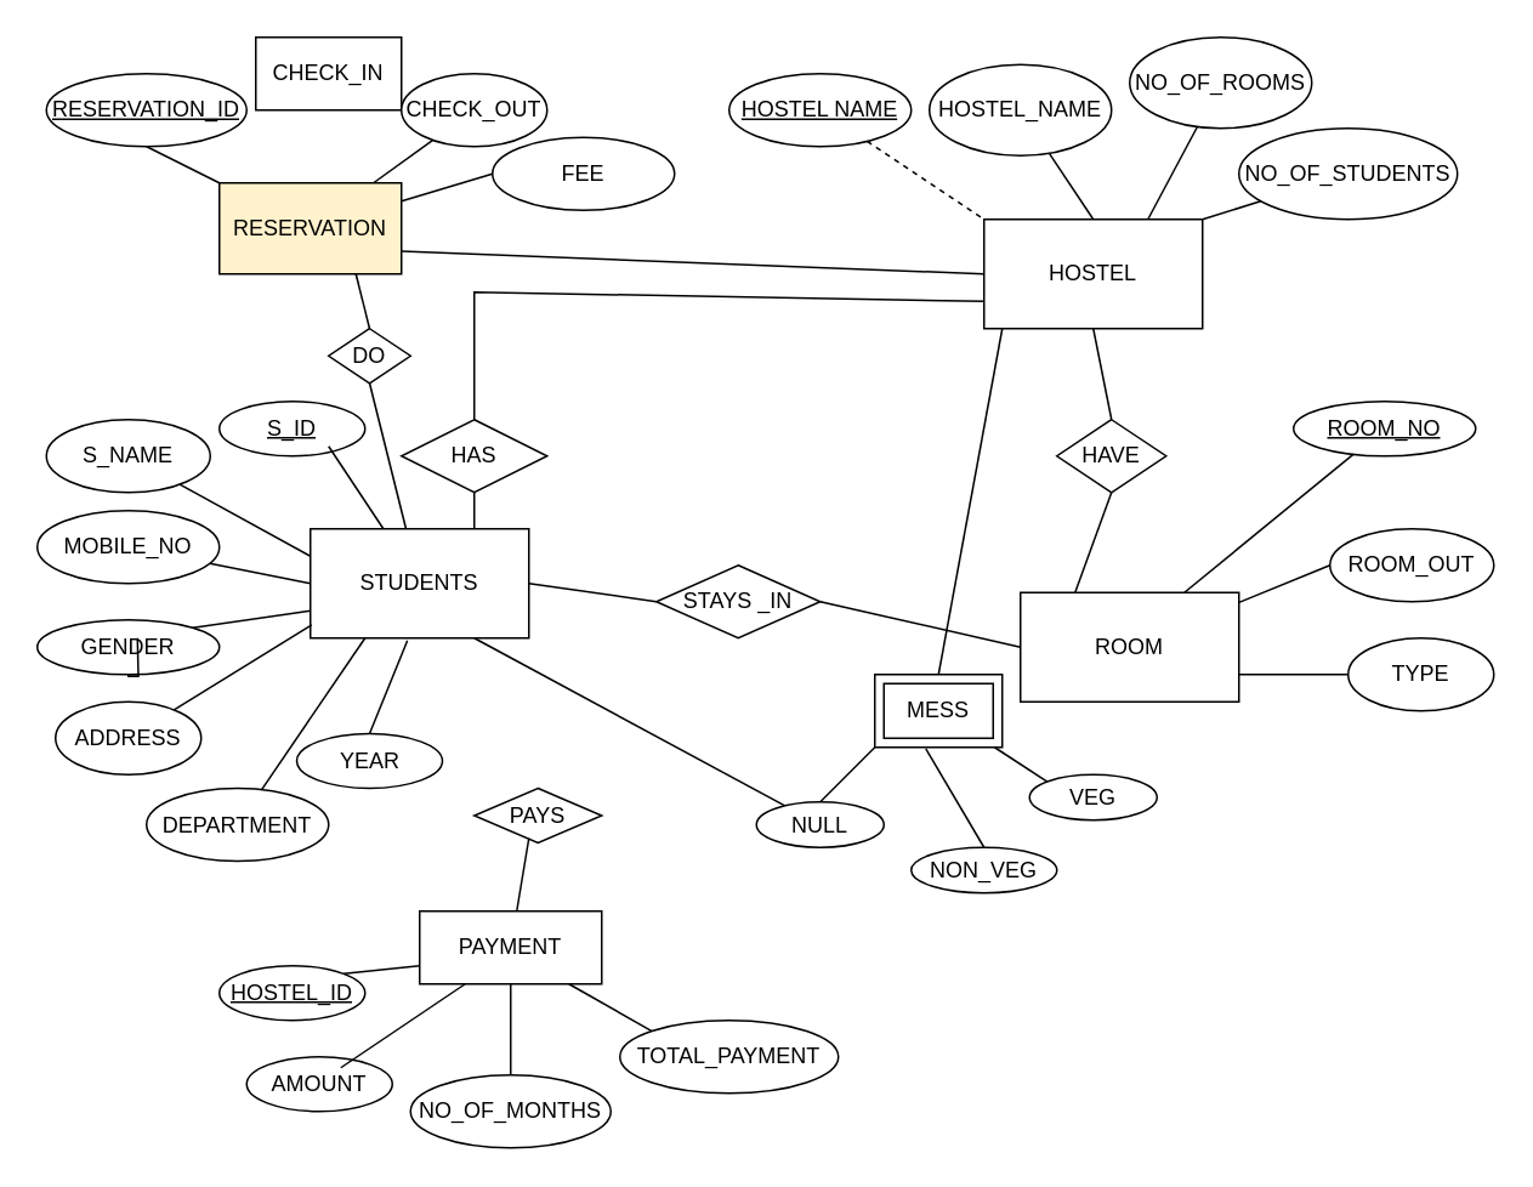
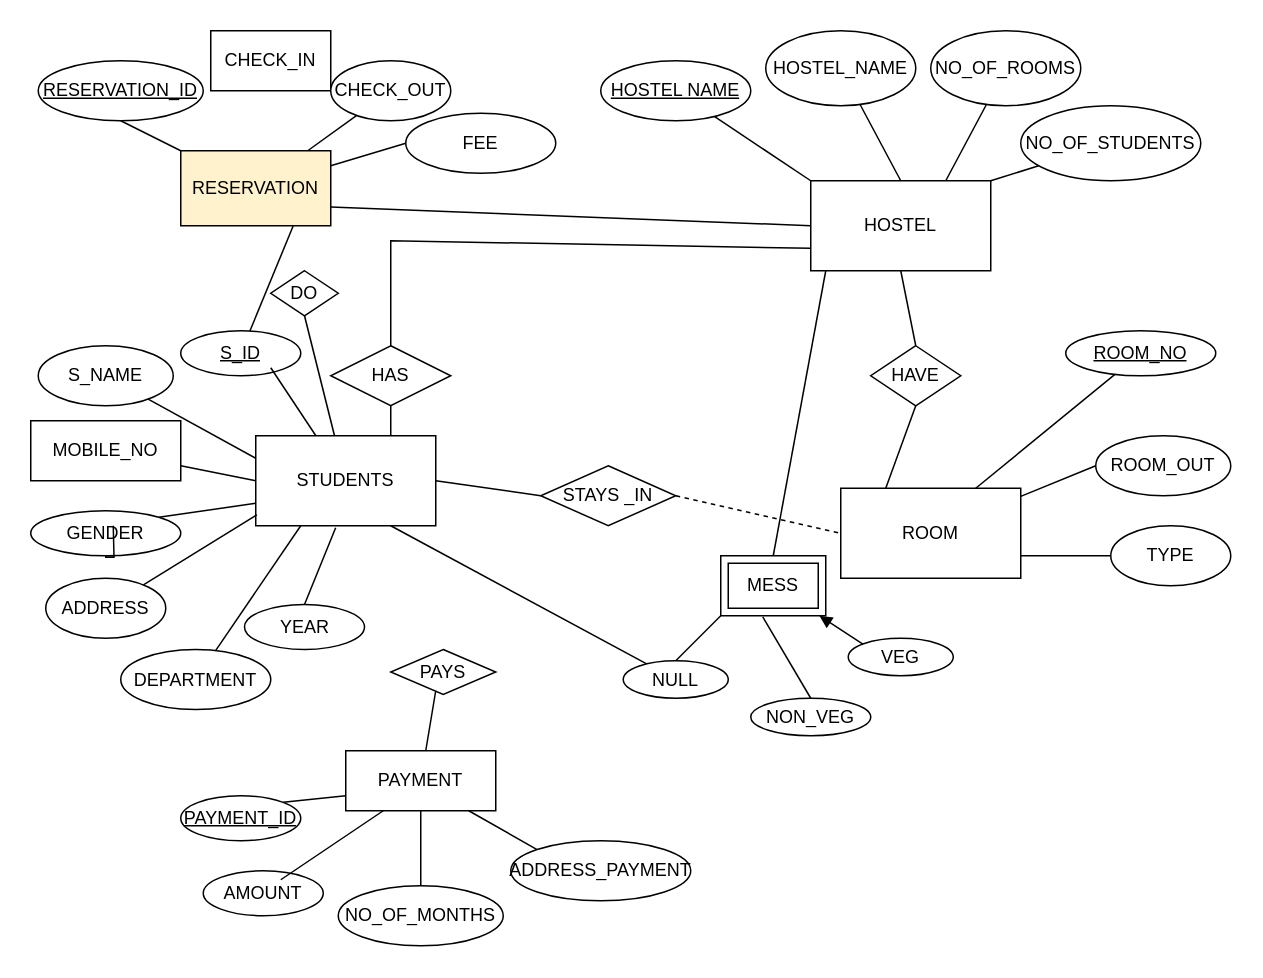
  <mxCell id="0" />
  <mxCell id="1" parent="0" />
  <mxCell id="2" value="HOSTEL" style="rounded=0;whiteSpace=wrap;html=1;direction=east;" vertex="1" parent="1"><mxGeometry x="540" y="120" width="120" height="60" as="geometry" /></mxCell>
- <mxCell id="3" value="HOSTEL_NAME" style="ellipse;whiteSpace=wrap;html=1;" vertex="1" parent="1"><mxGeometry x="510" y="35" width="100" height="50" as="geometry" /></mxCell>
+ <mxCell id="3" value="HOSTEL_NAME" style="ellipse;whiteSpace=wrap;html=1;" vertex="1" parent="1"><mxGeometry x="510" y="20" width="100" height="50" as="geometry" /></mxCell>
  <mxCell id="4" value="NO_OF_ROOMS" style="ellipse;whiteSpace=wrap;html=1;" vertex="1" parent="1"><mxGeometry x="620" y="20" width="100" height="50" as="geometry" /></mxCell>
  <mxCell id="5" value="NO_OF_STUDENTS" style="ellipse;whiteSpace=wrap;html=1;" vertex="1" parent="1"><mxGeometry x="680" y="70" width="120" height="50" as="geometry" /></mxCell>
  <mxCell id="6" value="RESERVATION" style="rounded=0;whiteSpace=wrap;html=1;fillColor=#fff2cc;" vertex="1" parent="1"><mxGeometry x="120" y="100" width="100" height="50" as="geometry" /></mxCell>
  <mxCell id="7" value="CHECK_IN" style="whiteSpace=wrap;html=1;rounded=0;" vertex="1" parent="1"><mxGeometry x="140" y="20" width="80" height="40" as="geometry" /></mxCell>
  <mxCell id="8" value="CHECK_OUT" style="ellipse;whiteSpace=wrap;html=1;" vertex="1" parent="1"><mxGeometry x="220" y="40" width="80" height="40" as="geometry" /></mxCell>
  <mxCell id="9" value="STUDENTS" style="rounded=0;whiteSpace=wrap;html=1;" vertex="1" parent="1"><mxGeometry x="170" y="290" width="120" height="60" as="geometry" /></mxCell>
  <mxCell id="10" value="ROOM" style="rounded=0;whiteSpace=wrap;html=1;" vertex="1" parent="1"><mxGeometry x="560" y="325" width="120" height="60" as="geometry" /></mxCell>
  <mxCell id="11" value="S_NAME" style="ellipse;whiteSpace=wrap;html=1;" vertex="1" parent="1"><mxGeometry x="25" y="230" width="90" height="40" as="geometry" /></mxCell>
  <mxCell id="12" value="ADDRESS" style="ellipse;whiteSpace=wrap;html=1;" vertex="1" parent="1"><mxGeometry x="30" y="385" width="80" height="40" as="geometry" /></mxCell>
  <mxCell id="13" value="DEPARTMENT" style="ellipse;whiteSpace=wrap;html=1;" vertex="1" parent="1"><mxGeometry x="80" y="432.5" width="100" height="40" as="geometry" /></mxCell>
  <mxCell id="14" value="YEAR" style="ellipse;whiteSpace=wrap;html=1;" vertex="1" parent="1"><mxGeometry x="162.5" y="402.5" width="80" height="30" as="geometry" /></mxCell>
  <mxCell id="15" value="ROOM_OUT" style="ellipse;whiteSpace=wrap;html=1;" vertex="1" parent="1"><mxGeometry x="730" y="290" width="90" height="40" as="geometry" /></mxCell>
  <mxCell id="16" value="TYPE" style="ellipse;whiteSpace=wrap;html=1;" vertex="1" parent="1"><mxGeometry x="740" y="350" width="80" height="40" as="geometry" /></mxCell>
  <mxCell id="17" style="edgeStyle=orthogonalEdgeStyle;rounded=0;orthogonalLoop=1;jettySize=auto;html=1;exitX=0.5;exitY=1;exitDx=0;exitDy=0;startArrow=none;" edge="1" parent="1" source="52"><mxGeometry relative="1" as="geometry"><mxPoint x="75" y="350" as="sourcePoint" /><mxPoint x="75" y="350" as="targetPoint" /></mxGeometry></mxCell>
  <mxCell id="18" style="edgeStyle=orthogonalEdgeStyle;rounded=0;orthogonalLoop=1;jettySize=auto;html=1;exitX=0.5;exitY=1;exitDx=0;exitDy=0;" edge="1" parent="1"><mxGeometry relative="1" as="geometry"><mxPoint x="65" y="75" as="sourcePoint" /><mxPoint x="65" y="75" as="targetPoint" /></mxGeometry></mxCell>
  <mxCell id="19" value="RESERVATION_ID" style="ellipse;whiteSpace=wrap;html=1;align=center;fontStyle=4;" vertex="1" parent="1"><mxGeometry x="25" y="40" width="110" height="40" as="geometry" /></mxCell>
  <mxCell id="20" value="HOSTEL NAME" style="ellipse;whiteSpace=wrap;html=1;align=center;fontStyle=4;" vertex="1" parent="1"><mxGeometry x="400" y="40" width="100" height="40" as="geometry" /></mxCell>
- <mxCell id="21" value="MOBILE_NO" style="ellipse;whiteSpace=wrap;html=1;align=center;" vertex="1" parent="1"><mxGeometry x="20" y="280" width="100" height="40" as="geometry" /></mxCell>
+ <mxCell id="21" value="MOBILE_NO" style="whiteSpace=wrap;html=1;align=center;rounded=0;" vertex="1" parent="1"><mxGeometry x="20" y="280" width="100" height="40" as="geometry" /></mxCell>
  <mxCell id="22" value="S_ID" style="ellipse;whiteSpace=wrap;html=1;align=center;fontStyle=4;" vertex="1" parent="1"><mxGeometry x="120" y="220" width="80" height="30" as="geometry" /></mxCell>
  <mxCell id="23" value="ROOM_NO" style="ellipse;whiteSpace=wrap;html=1;align=center;fontStyle=4;" vertex="1" parent="1"><mxGeometry x="710" y="220" width="100" height="30" as="geometry" /></mxCell>
  <mxCell id="24" value="" style="endArrow=none;html=1;rounded=0;exitX=0.5;exitY=1;exitDx=0;exitDy=0;" edge="1" parent="1" source="19" target="6"><mxGeometry relative="1" as="geometry"><mxPoint x="380" y="230" as="sourcePoint" /><mxPoint x="540" y="230" as="targetPoint" /></mxGeometry></mxCell>
  <mxCell id="25" value="" style="endArrow=none;html=1;rounded=0;" edge="1" parent="1" source="8" target="6"><mxGeometry relative="1" as="geometry"><mxPoint x="380" y="230" as="sourcePoint" /><mxPoint x="540" y="230" as="targetPoint" /></mxGeometry></mxCell>
- <mxCell id="26" value="" style="endArrow=none;html=1;rounded=0;entryX=0;entryY=0;entryDx=0;entryDy=0;dashed=1;" edge="1" parent="1" source="20" target="2"><mxGeometry relative="1" as="geometry"><mxPoint x="380" y="230" as="sourcePoint" /><mxPoint x="540" y="230" as="targetPoint" /></mxGeometry></mxCell>
+ <mxCell id="26" value="" style="endArrow=none;html=1;rounded=0;entryX=0;entryY=0;entryDx=0;entryDy=0;" edge="1" parent="1" source="20" target="2"><mxGeometry relative="1" as="geometry"><mxPoint x="380" y="230" as="sourcePoint" /><mxPoint x="540" y="230" as="targetPoint" /></mxGeometry></mxCell>
  <mxCell id="27" value="" style="endArrow=none;html=1;rounded=0;entryX=0.5;entryY=0;entryDx=0;entryDy=0;" edge="1" parent="1" source="3" target="2"><mxGeometry relative="1" as="geometry"><mxPoint x="380" y="230" as="sourcePoint" /><mxPoint x="560" y="140" as="targetPoint" /></mxGeometry></mxCell>
  <mxCell id="28" value="" style="endArrow=none;html=1;rounded=0;entryX=0.75;entryY=0;entryDx=0;entryDy=0;" edge="1" parent="1" source="4" target="2"><mxGeometry relative="1" as="geometry"><mxPoint x="380" y="230" as="sourcePoint" /><mxPoint x="600" y="140" as="targetPoint" /></mxGeometry></mxCell>
  <mxCell id="29" value="" style="endArrow=none;html=1;rounded=0;entryX=1;entryY=0;entryDx=0;entryDy=0;" edge="1" parent="1" source="5" target="2"><mxGeometry relative="1" as="geometry"><mxPoint x="380" y="230" as="sourcePoint" /><mxPoint x="540" y="230" as="targetPoint" /></mxGeometry></mxCell>
  <mxCell id="30" value="" style="endArrow=none;html=1;rounded=0;entryX=0;entryY=0.5;entryDx=0;entryDy=0;" edge="1" parent="1" source="21" target="9"><mxGeometry relative="1" as="geometry"><mxPoint x="380" y="350" as="sourcePoint" /><mxPoint x="540" y="350" as="targetPoint" /></mxGeometry></mxCell>
  <mxCell id="31" value="" style="endArrow=none;html=1;rounded=0;entryX=0.006;entryY=0.878;entryDx=0;entryDy=0;entryPerimeter=0;" edge="1" parent="1" source="12" target="9"><mxGeometry relative="1" as="geometry"><mxPoint x="380" y="350" as="sourcePoint" /><mxPoint x="540" y="350" as="targetPoint" /></mxGeometry></mxCell>
  <mxCell id="32" value="" style="endArrow=none;html=1;rounded=0;entryX=0;entryY=0.25;entryDx=0;entryDy=0;" edge="1" parent="1" source="11" target="9"><mxGeometry relative="1" as="geometry"><mxPoint x="380" y="350" as="sourcePoint" /><mxPoint x="540" y="350" as="targetPoint" /></mxGeometry></mxCell>
  <mxCell id="33" value="" style="endArrow=none;html=1;rounded=0;exitX=0.75;exitY=0.822;exitDx=0;exitDy=0;exitPerimeter=0;" edge="1" parent="1" source="22" target="9"><mxGeometry relative="1" as="geometry"><mxPoint x="380" y="350" as="sourcePoint" /><mxPoint x="540" y="350" as="targetPoint" /></mxGeometry></mxCell>
  <mxCell id="34" value="" style="endArrow=none;html=1;rounded=0;entryX=0.25;entryY=1;entryDx=0;entryDy=0;" edge="1" parent="1" source="13" target="9"><mxGeometry relative="1" as="geometry"><mxPoint x="380" y="350" as="sourcePoint" /><mxPoint x="540" y="350" as="targetPoint" /></mxGeometry></mxCell>
  <mxCell id="35" value="" style="endArrow=none;html=1;rounded=0;exitX=0.5;exitY=0;exitDx=0;exitDy=0;entryX=0.444;entryY=1.022;entryDx=0;entryDy=0;entryPerimeter=0;" edge="1" parent="1" source="14" target="9"><mxGeometry relative="1" as="geometry"><mxPoint x="380" y="350" as="sourcePoint" /><mxPoint x="540" y="350" as="targetPoint" /></mxGeometry></mxCell>
  <mxCell id="36" value="" style="endArrow=none;html=1;rounded=0;entryX=0.75;entryY=0;entryDx=0;entryDy=0;" edge="1" parent="1" source="23" target="10"><mxGeometry relative="1" as="geometry"><mxPoint x="640" y="260" as="sourcePoint" /><mxPoint x="540" y="310" as="targetPoint" /></mxGeometry></mxCell>
  <mxCell id="37" value="" style="endArrow=none;html=1;rounded=0;entryX=0;entryY=0.5;entryDx=0;entryDy=0;" edge="1" parent="1" source="10" target="15"><mxGeometry relative="1" as="geometry"><mxPoint x="380" y="310" as="sourcePoint" /><mxPoint x="700" y="330" as="targetPoint" /></mxGeometry></mxCell>
  <mxCell id="38" value="" style="endArrow=none;html=1;rounded=0;entryX=0;entryY=0.5;entryDx=0;entryDy=0;exitX=1;exitY=0.75;exitDx=0;exitDy=0;" edge="1" parent="1" source="10" target="16"><mxGeometry relative="1" as="geometry"><mxPoint x="670" y="360" as="sourcePoint" /><mxPoint x="540" y="290" as="targetPoint" /></mxGeometry></mxCell>
  <mxCell id="39" value="MESS" style="shape=ext;margin=3;double=1;whiteSpace=wrap;html=1;align=center;" vertex="1" parent="1"><mxGeometry x="480" y="370" width="70" height="40" as="geometry" /></mxCell>
  <mxCell id="40" value="VEG" style="ellipse;whiteSpace=wrap;html=1;align=center;" vertex="1" parent="1"><mxGeometry x="565" y="425" width="70" height="25" as="geometry" /></mxCell>
  <mxCell id="41" value="NON_VEG" style="ellipse;whiteSpace=wrap;html=1;align=center;" vertex="1" parent="1"><mxGeometry x="500" y="465" width="80" height="25" as="geometry" /></mxCell>
  <mxCell id="42" value="NULL" style="ellipse;whiteSpace=wrap;html=1;align=center;" vertex="1" parent="1"><mxGeometry x="415" y="440" width="70" height="25" as="geometry" /></mxCell>
  <mxCell id="43" value="FEE" style="ellipse;whiteSpace=wrap;html=1;align=center;" vertex="1" parent="1"><mxGeometry x="270" y="75" width="100" height="40" as="geometry" /></mxCell>
  <mxCell id="44" value="" style="endArrow=none;html=1;rounded=0;entryX=0;entryY=0.5;entryDx=0;entryDy=0;" edge="1" parent="1" source="6" target="43"><mxGeometry relative="1" as="geometry"><mxPoint x="450" y="150" as="sourcePoint" /><mxPoint x="360" y="130" as="targetPoint" /></mxGeometry></mxCell>
  <mxCell id="45" value="" style="endArrow=none;html=1;rounded=0;exitX=0.5;exitY=0;exitDx=0;exitDy=0;entryX=0;entryY=1;entryDx=0;entryDy=0;" edge="1" parent="1" source="42" target="39"><mxGeometry relative="1" as="geometry"><mxPoint x="450" y="330" as="sourcePoint" /><mxPoint x="610" y="330" as="targetPoint" /></mxGeometry></mxCell>
  <mxCell id="46" value="" style="endArrow=none;html=1;rounded=0;exitX=0.5;exitY=0;exitDx=0;exitDy=0;entryX=0.4;entryY=1.017;entryDx=0;entryDy=0;entryPerimeter=0;" edge="1" parent="1" source="41" target="39"><mxGeometry relative="1" as="geometry"><mxPoint x="450" y="330" as="sourcePoint" /><mxPoint x="490" y="440" as="targetPoint" /></mxGeometry></mxCell>
- <mxCell id="47" value="" style="endArrow=none;html=1;rounded=0;exitX=0;exitY=0;exitDx=0;exitDy=0;" edge="1" parent="1" source="40" target="39"><mxGeometry relative="1" as="geometry"><mxPoint x="450" y="330" as="sourcePoint" /><mxPoint x="610" y="330" as="targetPoint" /></mxGeometry></mxCell>
+ <mxCell id="47" value="" style="endArrow=block;html=1;rounded=0;exitX=0;exitY=0;exitDx=0;exitDy=0;" edge="1" parent="1" source="40" target="39"><mxGeometry relative="1" as="geometry"><mxPoint x="450" y="330" as="sourcePoint" /><mxPoint x="610" y="330" as="targetPoint" /></mxGeometry></mxCell>
  <mxCell id="48" value="PAYMENT" style="whiteSpace=wrap;html=1;align=center;" vertex="1" parent="1"><mxGeometry x="230" y="500" width="100" height="40" as="geometry" /></mxCell>
- <mxCell id="49" value="HOSTEL_ID" style="ellipse;whiteSpace=wrap;html=1;align=center;fontStyle=4;" vertex="1" parent="1"><mxGeometry x="120" y="530" width="80" height="30" as="geometry" /></mxCell>
+ <mxCell id="49" value="PAYMENT_ID" style="ellipse;whiteSpace=wrap;html=1;align=center;fontStyle=4;" vertex="1" parent="1"><mxGeometry x="120" y="530" width="80" height="30" as="geometry" /></mxCell>
  <mxCell id="50" value="AMOUNT" style="ellipse;whiteSpace=wrap;html=1;align=center;" vertex="1" parent="1"><mxGeometry x="135" y="580" width="80" height="30" as="geometry" /></mxCell>
  <mxCell id="51" style="edgeStyle=orthogonalEdgeStyle;rounded=0;orthogonalLoop=1;jettySize=auto;html=1;exitX=0.5;exitY=1;exitDx=0;exitDy=0;" edge="1" parent="1" source="41" target="41"><mxGeometry relative="1" as="geometry" /></mxCell>
  <mxCell id="52" value="GENDER" style="ellipse;whiteSpace=wrap;html=1;align=center;" vertex="1" parent="1"><mxGeometry x="20" y="340" width="100" height="30" as="geometry" /></mxCell>
  <mxCell id="53" value="" style="edgeStyle=orthogonalEdgeStyle;rounded=0;orthogonalLoop=1;jettySize=auto;html=1;exitX=0.5;exitY=1;exitDx=0;exitDy=0;endArrow=none;" edge="1" parent="1" target="52"><mxGeometry relative="1" as="geometry"><mxPoint x="75" y="350" as="sourcePoint" /><mxPoint x="75" y="350" as="targetPoint" /></mxGeometry></mxCell>
  <mxCell id="54" value="" style="endArrow=none;html=1;rounded=0;exitX=1;exitY=0;exitDx=0;exitDy=0;entryX=0;entryY=0.75;entryDx=0;entryDy=0;" edge="1" parent="1" source="52" target="9"><mxGeometry relative="1" as="geometry"><mxPoint x="370" y="279" as="sourcePoint" /><mxPoint x="530" y="279" as="targetPoint" /></mxGeometry></mxCell>
  <mxCell id="55" value="NO_OF_MONTHS" style="ellipse;whiteSpace=wrap;html=1;align=center;" vertex="1" parent="1"><mxGeometry x="225" y="590" width="110" height="40" as="geometry" /></mxCell>
- <mxCell id="56" value="TOTAL_PAYMENT" style="ellipse;whiteSpace=wrap;html=1;align=center;" vertex="1" parent="1"><mxGeometry x="340" y="560" width="120" height="40" as="geometry" /></mxCell>
+ <mxCell id="56" value="ADDRESS_PAYMENT" style="ellipse;whiteSpace=wrap;html=1;align=center;" vertex="1" parent="1"><mxGeometry x="340" y="560" width="120" height="40" as="geometry" /></mxCell>
  <mxCell id="57" value="" style="endArrow=none;html=1;rounded=0;exitX=1;exitY=0;exitDx=0;exitDy=0;entryX=0;entryY=0.75;entryDx=0;entryDy=0;" edge="1" parent="1" source="49" target="48"><mxGeometry relative="1" as="geometry"><mxPoint x="450" y="410" as="sourcePoint" /><mxPoint x="330" y="500" as="targetPoint" /></mxGeometry></mxCell>
  <mxCell id="58" value="" style="endArrow=none;html=1;rounded=0;entryX=0.25;entryY=1;entryDx=0;entryDy=0;exitX=0.646;exitY=0.2;exitDx=0;exitDy=0;exitPerimeter=0;" edge="1" parent="1" source="50" target="48"><mxGeometry relative="1" as="geometry"><mxPoint x="190" y="580" as="sourcePoint" /><mxPoint x="610" y="400" as="targetPoint" /></mxGeometry></mxCell>
  <mxCell id="59" value="" style="endArrow=none;html=1;rounded=0;exitX=0.5;exitY=1;exitDx=0;exitDy=0;entryX=0.5;entryY=0;entryDx=0;entryDy=0;" edge="1" parent="1" source="48" target="55"><mxGeometry relative="1" as="geometry"><mxPoint x="450" y="400" as="sourcePoint" /><mxPoint x="330" y="580" as="targetPoint" /></mxGeometry></mxCell>
  <mxCell id="60" value="" style="endArrow=none;html=1;rounded=0;exitX=0.82;exitY=1;exitDx=0;exitDy=0;exitPerimeter=0;entryX=0;entryY=0;entryDx=0;entryDy=0;" edge="1" parent="1" source="48" target="56"><mxGeometry relative="1" as="geometry"><mxPoint x="450" y="400" as="sourcePoint" /><mxPoint x="610" y="400" as="targetPoint" /></mxGeometry></mxCell>
  <mxCell id="61" value="HAS" style="shape=rhombus;perimeter=rhombusPerimeter;whiteSpace=wrap;html=1;align=center;" vertex="1" parent="1"><mxGeometry x="220" y="230" width="80" height="40" as="geometry" /></mxCell>
  <mxCell id="62" value="" style="endArrow=none;html=1;rounded=0;exitX=0.75;exitY=0;exitDx=0;exitDy=0;entryX=0.5;entryY=1;entryDx=0;entryDy=0;" edge="1" parent="1" source="9" target="61"><mxGeometry relative="1" as="geometry"><mxPoint x="280" y="260" as="sourcePoint" /><mxPoint x="440" y="260" as="targetPoint" /></mxGeometry></mxCell>
  <mxCell id="63" value="" style="endArrow=none;html=1;rounded=0;exitX=0.5;exitY=0;exitDx=0;exitDy=0;entryX=0;entryY=0.75;entryDx=0;entryDy=0;" edge="1" parent="1" source="61" target="2"><mxGeometry relative="1" as="geometry"><mxPoint x="280" y="260" as="sourcePoint" /><mxPoint x="500" y="180" as="targetPoint" /><Array as="points"><mxPoint x="260" y="160" /></Array></mxGeometry></mxCell>
  <mxCell id="64" style="edgeStyle=orthogonalEdgeStyle;rounded=0;orthogonalLoop=1;jettySize=auto;html=1;exitX=0.5;exitY=1;exitDx=0;exitDy=0;" edge="1" parent="1" source="22" target="22"><mxGeometry relative="1" as="geometry" /></mxCell>
  <mxCell id="65" value="" style="endArrow=none;html=1;rounded=0;exitX=1;exitY=0.75;exitDx=0;exitDy=0;" edge="1" parent="1" source="6"><mxGeometry relative="1" as="geometry"><mxPoint x="250" y="160" as="sourcePoint" /><mxPoint x="540" y="150" as="targetPoint" /></mxGeometry></mxCell>
  <mxCell id="66" value="" style="endArrow=none;html=1;rounded=0;entryX=0.5;entryY=1;entryDx=0;entryDy=0;" edge="1" parent="1" source="9" target="67"><mxGeometry relative="1" as="geometry"><mxPoint x="280" y="270" as="sourcePoint" /><mxPoint x="440" y="270" as="targetPoint" /></mxGeometry></mxCell>
  <mxCell id="67" value="DO" style="shape=rhombus;perimeter=rhombusPerimeter;whiteSpace=wrap;html=1;align=center;" vertex="1" parent="1"><mxGeometry x="180" y="180" width="45" height="30" as="geometry" /></mxCell>
- <mxCell id="68" value="" style="endArrow=none;html=1;rounded=0;exitX=0.75;exitY=1;exitDx=0;exitDy=0;entryX=0.5;entryY=0;entryDx=0;entryDy=0;" edge="1" parent="1" source="6" target="67"><mxGeometry relative="1" as="geometry"><mxPoint x="280" y="270" as="sourcePoint" /><mxPoint x="210" y="190" as="targetPoint" /></mxGeometry></mxCell>
+ <mxCell id="68" value="" style="endArrow=none;html=1;rounded=0;exitX=0.75;exitY=1;exitDx=0;exitDy=0;" edge="1" parent="1" source="6" target="22"><mxGeometry relative="1" as="geometry"><mxPoint x="280" y="270" as="sourcePoint" /><mxPoint x="210" y="190" as="targetPoint" /></mxGeometry></mxCell>
  <mxCell id="69" value="PAYS" style="shape=rhombus;perimeter=rhombusPerimeter;whiteSpace=wrap;html=1;align=center;" vertex="1" parent="1"><mxGeometry x="260" y="432.5" width="70" height="30" as="geometry" /></mxCell>
  <mxCell id="70" value="" style="endArrow=none;html=1;rounded=0;exitX=0.75;exitY=1;exitDx=0;exitDy=0;" edge="1" parent="1" source="9" target="42"><mxGeometry relative="1" as="geometry"><mxPoint x="260" y="470" as="sourcePoint" /><mxPoint x="420" y="470" as="targetPoint" /></mxGeometry></mxCell>
  <mxCell id="71" value="" style="endArrow=none;html=1;rounded=0;" edge="1" parent="1" target="48"><mxGeometry relative="1" as="geometry"><mxPoint x="290" y="460" as="sourcePoint" /><mxPoint x="420" y="470" as="targetPoint" /></mxGeometry></mxCell>
  <mxCell id="72" value="HAVE" style="shape=rhombus;perimeter=rhombusPerimeter;whiteSpace=wrap;html=1;align=center;" vertex="1" parent="1"><mxGeometry x="580" y="230" width="60" height="40" as="geometry" /></mxCell>
  <mxCell id="73" value="" style="endArrow=none;html=1;rounded=0;exitX=0.5;exitY=1;exitDx=0;exitDy=0;entryX=0.5;entryY=0;entryDx=0;entryDy=0;" edge="1" parent="1" source="2" target="72"><mxGeometry relative="1" as="geometry"><mxPoint x="450" y="210" as="sourcePoint" /><mxPoint x="610" y="210" as="targetPoint" /></mxGeometry></mxCell>
  <mxCell id="74" value="" style="endArrow=none;html=1;rounded=0;exitX=0.5;exitY=1;exitDx=0;exitDy=0;entryX=0.25;entryY=0;entryDx=0;entryDy=0;" edge="1" parent="1" source="72" target="10"><mxGeometry relative="1" as="geometry"><mxPoint x="450" y="210" as="sourcePoint" /><mxPoint x="610" y="210" as="targetPoint" /></mxGeometry></mxCell>
  <mxCell id="75" value="" style="endArrow=none;html=1;rounded=0;exitX=0.5;exitY=0;exitDx=0;exitDy=0;" edge="1" parent="1" source="39"><mxGeometry relative="1" as="geometry"><mxPoint x="450" y="210" as="sourcePoint" /><mxPoint x="550" y="180" as="targetPoint" /></mxGeometry></mxCell>
  <mxCell id="76" value="STAYS _IN" style="shape=rhombus;perimeter=rhombusPerimeter;whiteSpace=wrap;html=1;align=center;" vertex="1" parent="1"><mxGeometry x="360" y="310" width="90" height="40" as="geometry" /></mxCell>
  <mxCell id="77" value="" style="endArrow=none;html=1;rounded=0;exitX=1;exitY=0.5;exitDx=0;exitDy=0;entryX=0;entryY=0.5;entryDx=0;entryDy=0;" edge="1" parent="1" source="9" target="76"><mxGeometry relative="1" as="geometry"><mxPoint x="310" y="470" as="sourcePoint" /><mxPoint x="350" y="370" as="targetPoint" /></mxGeometry></mxCell>
- <mxCell id="78" value="" style="endArrow=none;html=1;rounded=0;exitX=1;exitY=0.5;exitDx=0;exitDy=0;entryX=0;entryY=0.5;entryDx=0;entryDy=0;" edge="1" parent="1" source="76" target="10"><mxGeometry relative="1" as="geometry"><mxPoint x="310" y="470" as="sourcePoint" /><mxPoint x="470" y="470" as="targetPoint" /></mxGeometry></mxCell>
+ <mxCell id="78" value="" style="endArrow=none;html=1;rounded=0;exitX=1;exitY=0.5;exitDx=0;exitDy=0;entryX=0;entryY=0.5;entryDx=0;entryDy=0;dashed=1;" edge="1" parent="1" source="76" target="10"><mxGeometry relative="1" as="geometry"><mxPoint x="310" y="470" as="sourcePoint" /><mxPoint x="470" y="470" as="targetPoint" /></mxGeometry></mxCell>
